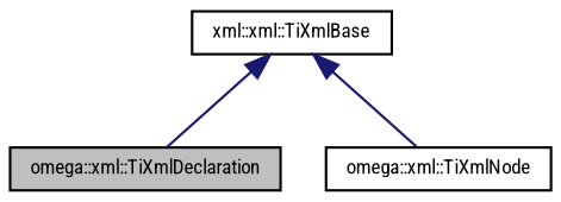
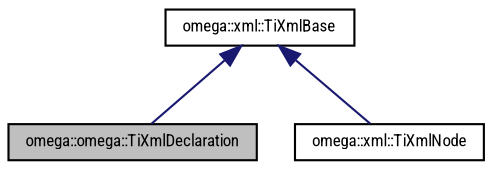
  digraph {
    fontname="Roboto Condensed"
    node [color=black fontname="Roboto Condensed" fontsize=8 shape=record]
    edge [color=midnightblue dir=back fontname="Roboto Condensed" fontsize=8 labelfontname="FreeSans.ttf" labelfontsize=8 style=solid]
-   n1 [fillcolor=grey75 fontcolor=black height=0.2 label="omega::xml::TiXmlDeclaration" style=filled width=0.4]
+   n1 [fillcolor=grey75 fontcolor=black height=0.2 label="omega::omega::TiXmlDeclaration" style=filled width=0.4]
    n2 [height=0.2 label="omega::xml::TiXmlNode" width=0.4]
-   n3 [height=0.2 label="xml::xml::TiXmlBase" width=0.4]
+   n3 [height=0.2 label="omega::xml::TiXmlBase" width=0.4]
    n3 -> n1
    n3 -> n2
  }
